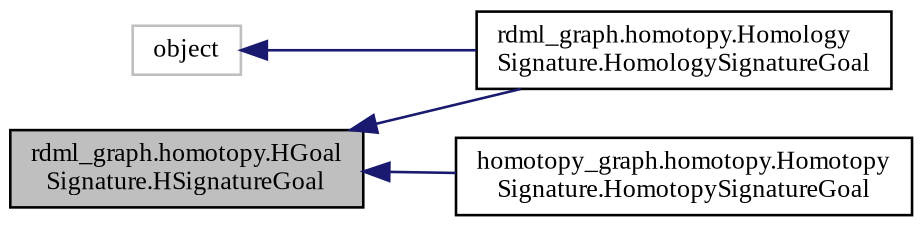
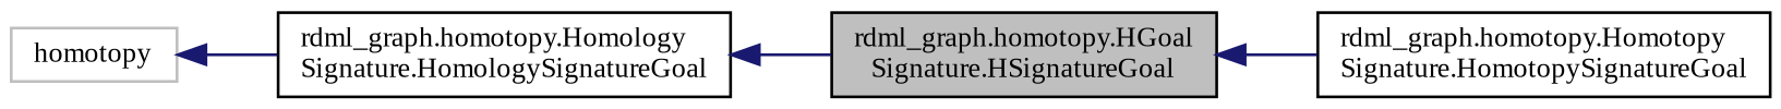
  digraph {
    fontname="Liberation Serif"
    rankdir=LR
    node [color=black fillcolor=white fontname="Liberation Serif" fontsize=10 shape=record style=filled]
    edge [color=midnightblue dir=back fontname="Liberation Serif" fontsize=10 labelfontname=Helvetica labelfontsize=10 style=solid]
    n1 [fillcolor=grey75 fontcolor=black height=0.2 label="rdml_graph.homotopy.HGoal\lSignature.HSignatureGoal" width=0.4]
    n2 [height=0.2 label="rdml_graph.homotopy.Homology\lSignature.HomologySignatureGoal" width=0.4]
-   n3 [height=0.2 label="homotopy_graph.homotopy.Homotopy\lSignature.HomotopySignatureGoal" width=0.4]
-   n4 [color=grey75 height=0.2 label=object width=0.4]
-   n1 -> n2
+   n3 [height=0.2 label="rdml_graph.homotopy.Homotopy\lSignature.HomotopySignatureGoal" width=0.4]
+   n4 [color=grey75 height=0.2 label=homotopy width=0.4]
+   n2 -> n1
    n1 -> n3
    n4 -> n2
  }
